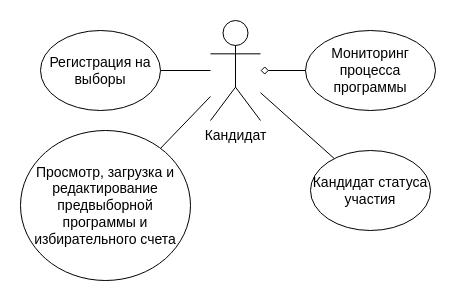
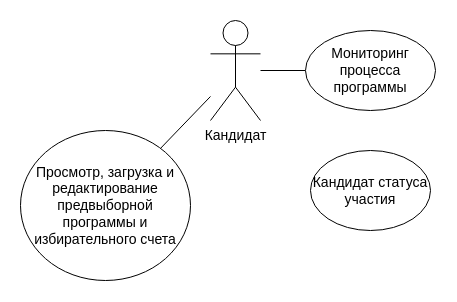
  <mxCell id="0" />
  <mxCell id="1" parent="0" />
  <mxCell id="2" value="&lt;span style=&quot;font-size: 14px;&quot;&gt;Кандидат&lt;/span&gt;" style="shape=umlActor;verticalLabelPosition=bottom;verticalAlign=top;html=1;outlineConnect=0;" vertex="1" parent="1"><mxGeometry x="210" y="20" width="50" height="100" as="geometry" /></mxCell>
- <mxCell id="3" style="edgeStyle=orthogonalEdgeStyle;rounded=0;orthogonalLoop=1;jettySize=auto;html=1;endArrow=none;endFill=0;" edge="1" parent="1" source="4" target="2"><mxGeometry relative="1" as="geometry" /></mxCell>
- <mxCell id="4" value="&lt;font style=&quot;font-size: 14px;&quot;&gt;Регистрация на выборы&lt;/font&gt;" style="ellipse;whiteSpace=wrap;html=1;" vertex="1" parent="1"><mxGeometry x="40" y="30" width="120" height="80" as="geometry" /></mxCell>
- <mxCell id="5" style="edgeStyle=orthogonalEdgeStyle;rounded=0;orthogonalLoop=1;jettySize=auto;html=1;endArrow=diamond;endFill=0;" edge="1" parent="1" source="6" target="2"><mxGeometry relative="1" as="geometry" /></mxCell>
+ <mxCell id="5" style="edgeStyle=orthogonalEdgeStyle;rounded=0;orthogonalLoop=1;jettySize=auto;html=1;endArrow=none;endFill=0;" edge="1" parent="1" source="6" target="2"><mxGeometry relative="1" as="geometry" /></mxCell>
  <mxCell id="6" value="&lt;font style=&quot;font-size: 14px;&quot;&gt;Мониторинг процесса программы&lt;/font&gt;" style="ellipse;whiteSpace=wrap;html=1;" vertex="1" parent="1"><mxGeometry x="305" y="30" width="130" height="80" as="geometry" /></mxCell>
- <mxCell id="7" style="rounded=0;orthogonalLoop=1;jettySize=auto;html=1;endArrow=none;endFill=0;" edge="1" parent="1" source="8" target="2"><mxGeometry relative="1" as="geometry" /></mxCell>
  <mxCell id="8" value="&lt;font style=&quot;font-size: 14px;&quot;&gt;Кандидат статуса участия&lt;/font&gt;" style="ellipse;whiteSpace=wrap;html=1;" vertex="1" parent="1"><mxGeometry x="310" y="150" width="120" height="80" as="geometry" /></mxCell>
  <mxCell id="9" style="rounded=0;orthogonalLoop=1;jettySize=auto;html=1;endArrow=none;endFill=0;" edge="1" parent="1" source="10" target="2"><mxGeometry relative="1" as="geometry" /></mxCell>
  <mxCell id="10" value="&lt;font style=&quot;font-size: 14px;&quot;&gt;Просмотр, загрузка и редактирование предвыборной программы и избирательного счета&lt;/font&gt;" style="ellipse;whiteSpace=wrap;html=1;" vertex="1" parent="1"><mxGeometry x="20" y="130" width="170" height="150" as="geometry" /></mxCell>
